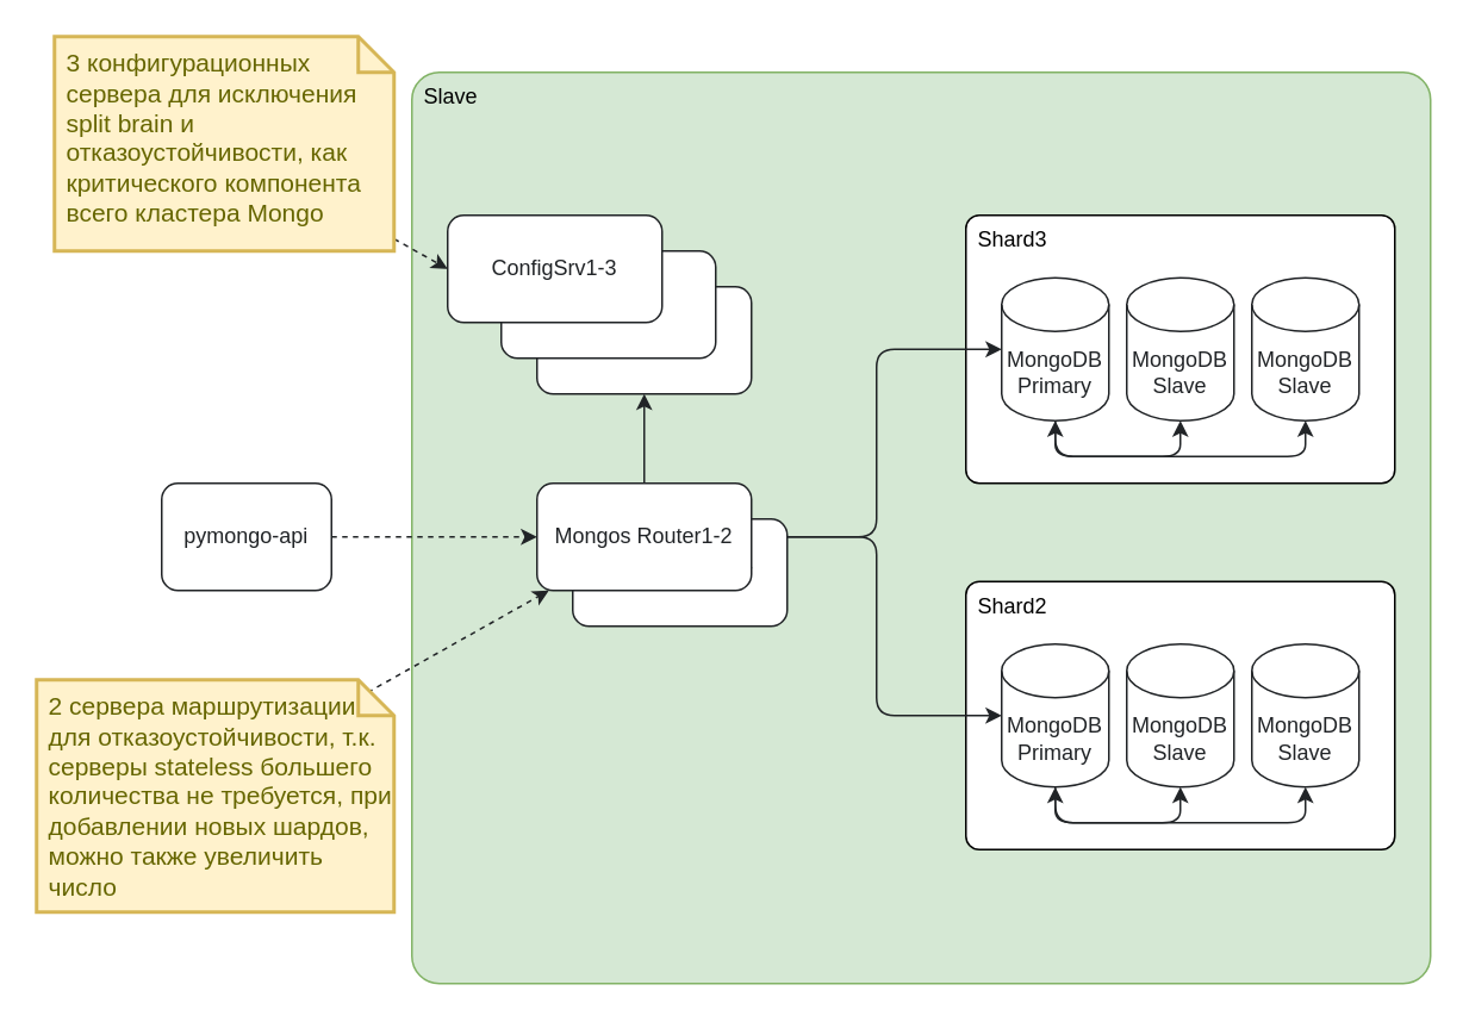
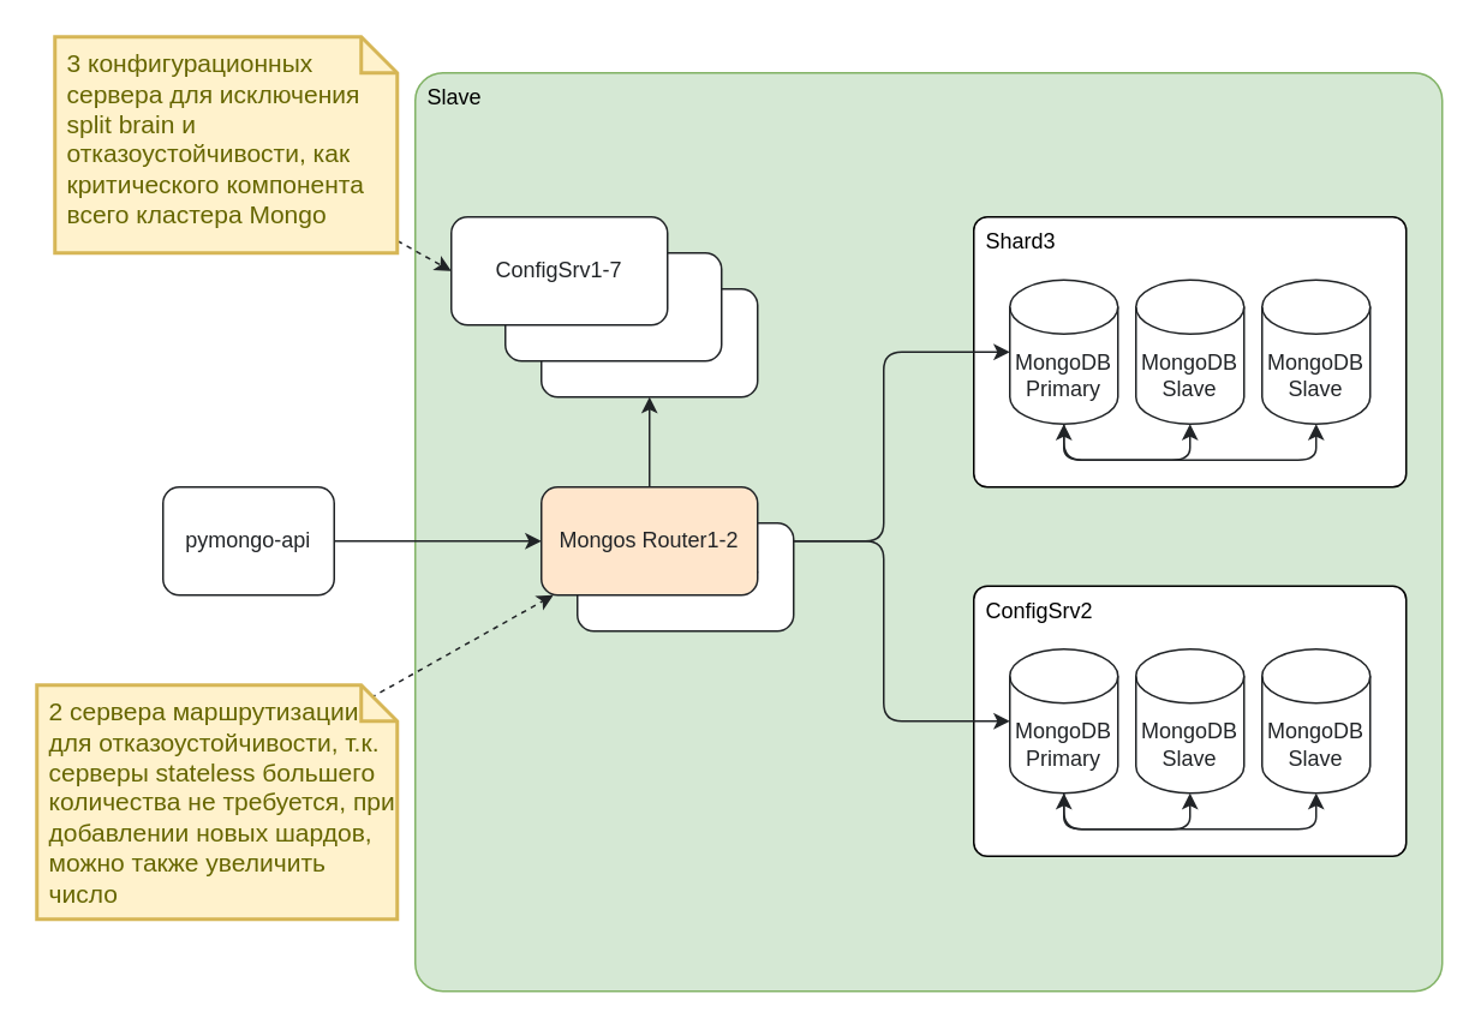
  <mxCell id="0" />
  <mxCell id="1" parent="0" />
  <mxCell id="2" value="Slave" style="rounded=1;whiteSpace=wrap;html=1;align=left;verticalAlign=top;spacingLeft=5;strokeColor=#82b366;fillColor=#d5e8d4;arcSize=3;imageHeight=24;" parent="1" vertex="1"><mxGeometry x="230" y="40" width="570" height="510" as="geometry" /></mxCell>
- <mxCell id="3" value="&lt;span style=&quot;&quot;&gt;&lt;font&gt;Shard2&lt;/font&gt;&lt;/span&gt;" style="rounded=1;whiteSpace=wrap;html=1;verticalAlign=top;align=left;spacingLeft=5;arcSize=5;" parent="1" vertex="1"><mxGeometry x="540" y="325" width="240" height="150" as="geometry" /></mxCell>
+ <mxCell id="3" value="&lt;span style=&quot;&quot;&gt;&lt;font&gt;ConfigSrv2&lt;/font&gt;&lt;/span&gt;" style="rounded=1;whiteSpace=wrap;html=1;verticalAlign=top;align=left;spacingLeft=5;arcSize=5;" parent="1" vertex="1"><mxGeometry x="540" y="325" width="240" height="150" as="geometry" /></mxCell>
  <mxCell id="4" value="&lt;font&gt;Shard3&lt;/font&gt;" style="rounded=1;whiteSpace=wrap;html=1;align=left;verticalAlign=top;spacingLeft=5;arcSize=5;imageHeight=24;" parent="1" vertex="1"><mxGeometry x="540" y="120" width="240" height="150" as="geometry" /></mxCell>
  <mxCell id="5" value="MongoDB&lt;div&gt;Primary&lt;br&gt;&lt;/div&gt;" style="shape=cylinder3;whiteSpace=wrap;html=1;boundedLbl=1;backgroundOutline=1;size=15;strokeColor=#212427;fontColor=#212427;" parent="1" vertex="1"><mxGeometry x="560" y="360" width="60" height="80" as="geometry" /></mxCell>
  <mxCell id="6" value="pymongo-api" style="rounded=1;whiteSpace=wrap;html=1;strokeColor=#212427;fontColor=#212427;" parent="1" vertex="1"><mxGeometry x="90" y="270" width="95" height="60" as="geometry" /></mxCell>
  <mxCell id="7" value="MongoDB&lt;div&gt;Primary&lt;/div&gt;" style="shape=cylinder3;whiteSpace=wrap;html=1;boundedLbl=1;backgroundOutline=1;size=15;strokeColor=#212427;fontColor=#212427;" parent="1" vertex="1"><mxGeometry x="560" y="155" width="60" height="80" as="geometry" /></mxCell>
  <mxCell id="8" value="" style="edgeStyle=orthogonalEdgeStyle;rounded=0;orthogonalLoop=1;jettySize=auto;html=1;strokeColor=#212427;" parent="1" source="21" target="9" edge="1"><mxGeometry relative="1" as="geometry" /></mxCell>
  <mxCell id="9" value="ConfigSrv1" style="rounded=1;whiteSpace=wrap;html=1;strokeColor=#212427;fontColor=#212427;" parent="1" vertex="1"><mxGeometry x="300" y="160" width="120" height="60" as="geometry" /></mxCell>
  <mxCell id="10" style="edgeStyle=orthogonalEdgeStyle;rounded=1;orthogonalLoop=1;jettySize=auto;html=1;entryX=0;entryY=0.5;entryDx=0;entryDy=0;entryPerimeter=0;curved=0;strokeColor=#212427;" parent="1" source="21" target="7" edge="1"><mxGeometry relative="1" as="geometry" /></mxCell>
  <mxCell id="11" style="edgeStyle=orthogonalEdgeStyle;rounded=1;orthogonalLoop=1;jettySize=auto;html=1;entryX=0;entryY=0.5;entryDx=0;entryDy=0;entryPerimeter=0;curved=0;strokeColor=#212427;" parent="1" source="21" target="5" edge="1"><mxGeometry relative="1" as="geometry" /></mxCell>
  <mxCell id="12" value="ConfigSrv1" style="rounded=1;whiteSpace=wrap;html=1;strokeColor=#212427;fontColor=#212427;" parent="1" vertex="1"><mxGeometry x="280" y="140" width="120" height="60" as="geometry" /></mxCell>
- <mxCell id="13" value="ConfigSrv1-3" style="rounded=1;whiteSpace=wrap;html=1;strokeColor=#212427;fontColor=#212427;" parent="1" vertex="1"><mxGeometry x="250" y="120" width="120" height="60" as="geometry" /></mxCell>
+ <mxCell id="13" value="ConfigSrv1-7" style="rounded=1;whiteSpace=wrap;html=1;strokeColor=#212427;fontColor=#212427;" parent="1" vertex="1"><mxGeometry x="250" y="120" width="120" height="60" as="geometry" /></mxCell>
  <mxCell id="14" style="rounded=0;orthogonalLoop=1;jettySize=auto;html=1;entryX=0;entryY=0.5;entryDx=0;entryDy=0;fontFamily=Helvetica;fontSize=12;fontColor=#212427;dashed=1;strokeColor=#212427;" parent="1" source="15" target="13" edge="1"><mxGeometry relative="1" as="geometry" /></mxCell>
  <mxCell id="15" value="3 конфигурационных сервера для исключения split brain и отказоустойчивости, как критического компонента всего кластера Mongo" style="shape=note;strokeWidth=2;fontSize=14;size=20;whiteSpace=wrap;html=1;fillColor=#fff2cc;strokeColor=#d6b656;fontColor=#666600;rounded=1;align=left;verticalAlign=top;spacingLeft=5;fontFamily=Helvetica;" parent="1" vertex="1"><mxGeometry x="30" y="20" width="190" height="120" as="geometry" /></mxCell>
  <mxCell id="16" value="MongoDB&lt;div&gt;Slave&lt;/div&gt;" style="shape=cylinder3;whiteSpace=wrap;html=1;boundedLbl=1;backgroundOutline=1;size=15;strokeColor=#212427;fontColor=#212427;" vertex="1" parent="1"><mxGeometry x="630" y="155" width="60" height="80" as="geometry" /></mxCell>
  <mxCell id="17" value="MongoDB&lt;div&gt;Slave&lt;/div&gt;" style="shape=cylinder3;whiteSpace=wrap;html=1;boundedLbl=1;backgroundOutline=1;size=15;strokeColor=#212427;fontColor=#212427;" vertex="1" parent="1"><mxGeometry x="700" y="155" width="60" height="80" as="geometry" /></mxCell>
  <mxCell id="18" value="MongoDB&lt;div&gt;Slave&lt;/div&gt;" style="shape=cylinder3;whiteSpace=wrap;html=1;boundedLbl=1;backgroundOutline=1;size=15;strokeColor=#212427;fontColor=#212427;" vertex="1" parent="1"><mxGeometry x="630" y="360" width="60" height="80" as="geometry" /></mxCell>
  <mxCell id="19" value="MongoDB&lt;div&gt;Slave&lt;/div&gt;" style="shape=cylinder3;whiteSpace=wrap;html=1;boundedLbl=1;backgroundOutline=1;size=15;strokeColor=#212427;fontColor=#212427;" vertex="1" parent="1"><mxGeometry x="700" y="360" width="60" height="80" as="geometry" /></mxCell>
  <mxCell id="20" value="Mongos Router" style="rounded=1;whiteSpace=wrap;html=1;strokeColor=#212427;fontColor=#212427;" vertex="1" parent="1"><mxGeometry x="320" y="290" width="120" height="60" as="geometry" /></mxCell>
- <mxCell id="21" value="Mongos Router1-2" style="rounded=1;whiteSpace=wrap;html=1;strokeColor=#212427;fontColor=#212427;" parent="1" vertex="1"><mxGeometry x="300" y="270" width="120" height="60" as="geometry" /></mxCell>
+ <mxCell id="21" value="Mongos Router1-2" style="rounded=1;whiteSpace=wrap;html=1;strokeColor=#212427;fontColor=#212427;fillColor=#ffe6cc;" parent="1" vertex="1"><mxGeometry x="300" y="270" width="120" height="60" as="geometry" /></mxCell>
  <mxCell id="22" style="rounded=0;orthogonalLoop=1;jettySize=auto;html=1;exitX=0;exitY=0;exitDx=180;exitDy=10;exitPerimeter=0;dashed=1;strokeColor=#212427;" edge="1" parent="1" source="23" target="21"><mxGeometry relative="1" as="geometry" /></mxCell>
  <mxCell id="23" value="2 сервера маршрутизации для отказоустойчивости, т.к. серверы stateless большего количества не требуется, при добавлении новых шардов, можно также увеличить число" style="shape=note;strokeWidth=2;fontSize=14;size=20;whiteSpace=wrap;html=1;fillColor=#fff2cc;strokeColor=#d6b656;fontColor=#666600;rounded=1;align=left;verticalAlign=top;spacingLeft=5;fontFamily=Helvetica;" vertex="1" parent="1"><mxGeometry x="20" y="380" width="200" height="130" as="geometry" /></mxCell>
  <mxCell id="24" style="edgeStyle=orthogonalEdgeStyle;rounded=1;orthogonalLoop=1;jettySize=auto;html=1;entryX=0.5;entryY=1;entryDx=0;entryDy=0;entryPerimeter=0;curved=0;exitX=0.5;exitY=1;exitDx=0;exitDy=0;exitPerimeter=0;strokeColor=#212427;" edge="1" parent="1" source="7" target="16"><mxGeometry relative="1" as="geometry" /></mxCell>
  <mxCell id="25" style="edgeStyle=orthogonalEdgeStyle;rounded=1;orthogonalLoop=1;jettySize=auto;html=1;entryX=0.5;entryY=1;entryDx=0;entryDy=0;entryPerimeter=0;curved=0;exitX=0.5;exitY=1;exitDx=0;exitDy=0;exitPerimeter=0;startArrow=classic;startFill=1;strokeColor=#212427;" edge="1" parent="1" source="7" target="17"><mxGeometry relative="1" as="geometry"><mxPoint x="600" y="245" as="sourcePoint" /><mxPoint x="670" y="245" as="targetPoint" /></mxGeometry></mxCell>
  <mxCell id="26" style="edgeStyle=orthogonalEdgeStyle;rounded=1;orthogonalLoop=1;jettySize=auto;html=1;entryX=0.5;entryY=1;entryDx=0;entryDy=0;entryPerimeter=0;exitX=0.5;exitY=1;exitDx=0;exitDy=0;exitPerimeter=0;curved=0;strokeColor=#212427;startArrow=classic;startFill=1;" edge="1" parent="1" source="5" target="18"><mxGeometry relative="1" as="geometry" /></mxCell>
  <mxCell id="27" style="edgeStyle=orthogonalEdgeStyle;rounded=1;orthogonalLoop=1;jettySize=auto;html=1;entryX=0.5;entryY=1;entryDx=0;entryDy=0;entryPerimeter=0;exitX=0.5;exitY=1;exitDx=0;exitDy=0;exitPerimeter=0;curved=0;strokeColor=#212427;" edge="1" parent="1" source="5" target="19"><mxGeometry relative="1" as="geometry"><mxPoint x="600" y="450" as="sourcePoint" /><mxPoint x="670" y="450" as="targetPoint" /></mxGeometry></mxCell>
- <mxCell id="28" style="edgeStyle=orthogonalEdgeStyle;rounded=1;orthogonalLoop=1;jettySize=auto;html=1;exitX=1;exitY=0.5;exitDx=0;exitDy=0;entryX=0;entryY=0.5;entryDx=0;entryDy=0;strokeColor=#212427;fontColor=#212427;curved=0;dashed=1;" parent="1" source="6" target="21" edge="1"><mxGeometry relative="1" as="geometry" /></mxCell>
+ <mxCell id="28" style="edgeStyle=orthogonalEdgeStyle;rounded=1;orthogonalLoop=1;jettySize=auto;html=1;exitX=1;exitY=0.5;exitDx=0;exitDy=0;entryX=0;entryY=0.5;entryDx=0;entryDy=0;strokeColor=#212427;fontColor=#212427;curved=0;" parent="1" source="6" target="21" edge="1"><mxGeometry relative="1" as="geometry" /></mxCell>
